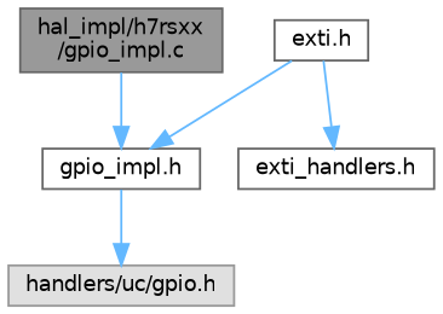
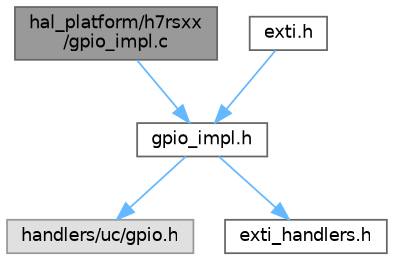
  digraph {
    node [color=grey40 fillcolor=white fontname=Helvetica fontsize=10 shape=box style=filled]
    edge [color=steelblue1 fontname=Helvetica fontsize=10 labelfontname=Helvetica labelfontsize=10 style=solid]
-   n1 [color=gray40 fillcolor=grey60 fontcolor=black height=0.2 label="hal_impl/h7rsxx\l/gpio_impl.c" width=0.4]
+   n1 [color=gray40 fillcolor=grey60 fontcolor=black height=0.2 label="hal_platform/h7rsxx\l/gpio_impl.c" width=0.4]
    n2 [height=0.2 label="gpio_impl.h" width=0.4]
    n3 [color=grey60 fillcolor="#E0E0E0" height=0.2 label="handlers/uc/gpio.h" width=0.4]
    n4 [height=0.2 label="exti_handlers.h" width=0.4]
    n5 [height=0.2 label="exti.h" width=0.4]
    n1 -> n2
    n2 -> n3
-   n5 -> n4
+   n2 -> n4
    n5 -> n2
  }
